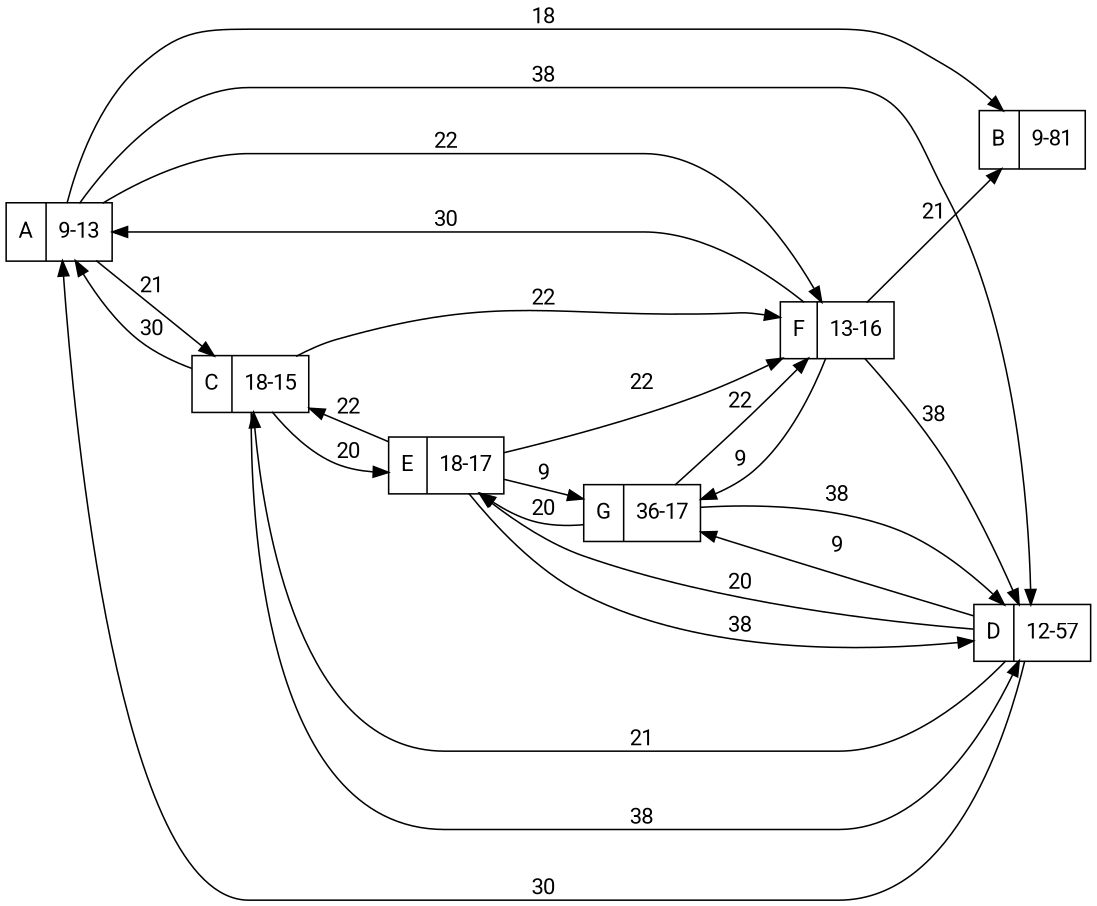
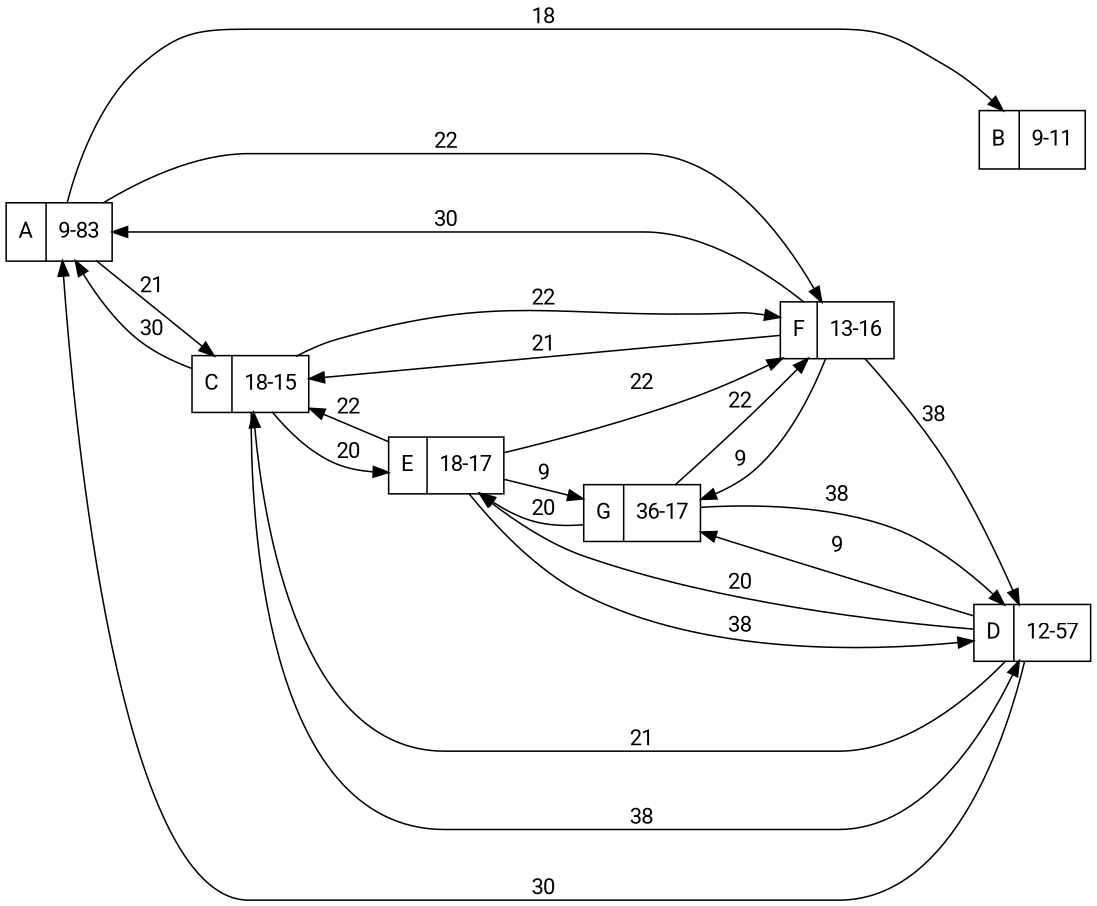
  digraph {
    fontname=Roboto
    rankdir=LR
    node [fontname=Roboto shape=record]
    edge [fontname=Roboto]
-   n1 [label="{A|9-13}"]
-   n2 [label="{B|9-81}"]
+   n1 [label="{A|9-83}"]
+   n2 [label="{B|9-11}"]
    n3 [label="{C|18-15}"]
    n4 [label="{D|12-57}"]
    n5 [label="{F|13-16}"]
    n6 [label="{E|18-17}"]
    n7 [label="{G|36-17}"]
    n1 -> n2 [label=18]
    n1 -> n3 [label=21]
-   n1 -> n4 [label=38]
    n1 -> n5 [label=22]
    n3 -> n1 [label=30]
    n3 -> n4 [label=38]
    n3 -> n5 [label=22]
    n3 -> n6 [label=20]
    n4 -> n1 [label=30]
    n4 -> n3 [label=21]
    n4 -> n6 [label=20]
    n4 -> n7 [label=9]
    n5 -> n1 [label=30]
-   n5 -> n2 [label=21]
+   n5 -> n3 [label=21]
    n5 -> n4 [label=38]
    n5 -> n7 [label=9]
    n6 -> n3 [label=22]
    n6 -> n4 [label=38]
    n6 -> n5 [label=22]
    n6 -> n7 [label=9]
    n7 -> n4 [label=38]
    n7 -> n5 [label=22]
    n7 -> n6 [label=20]
  }
